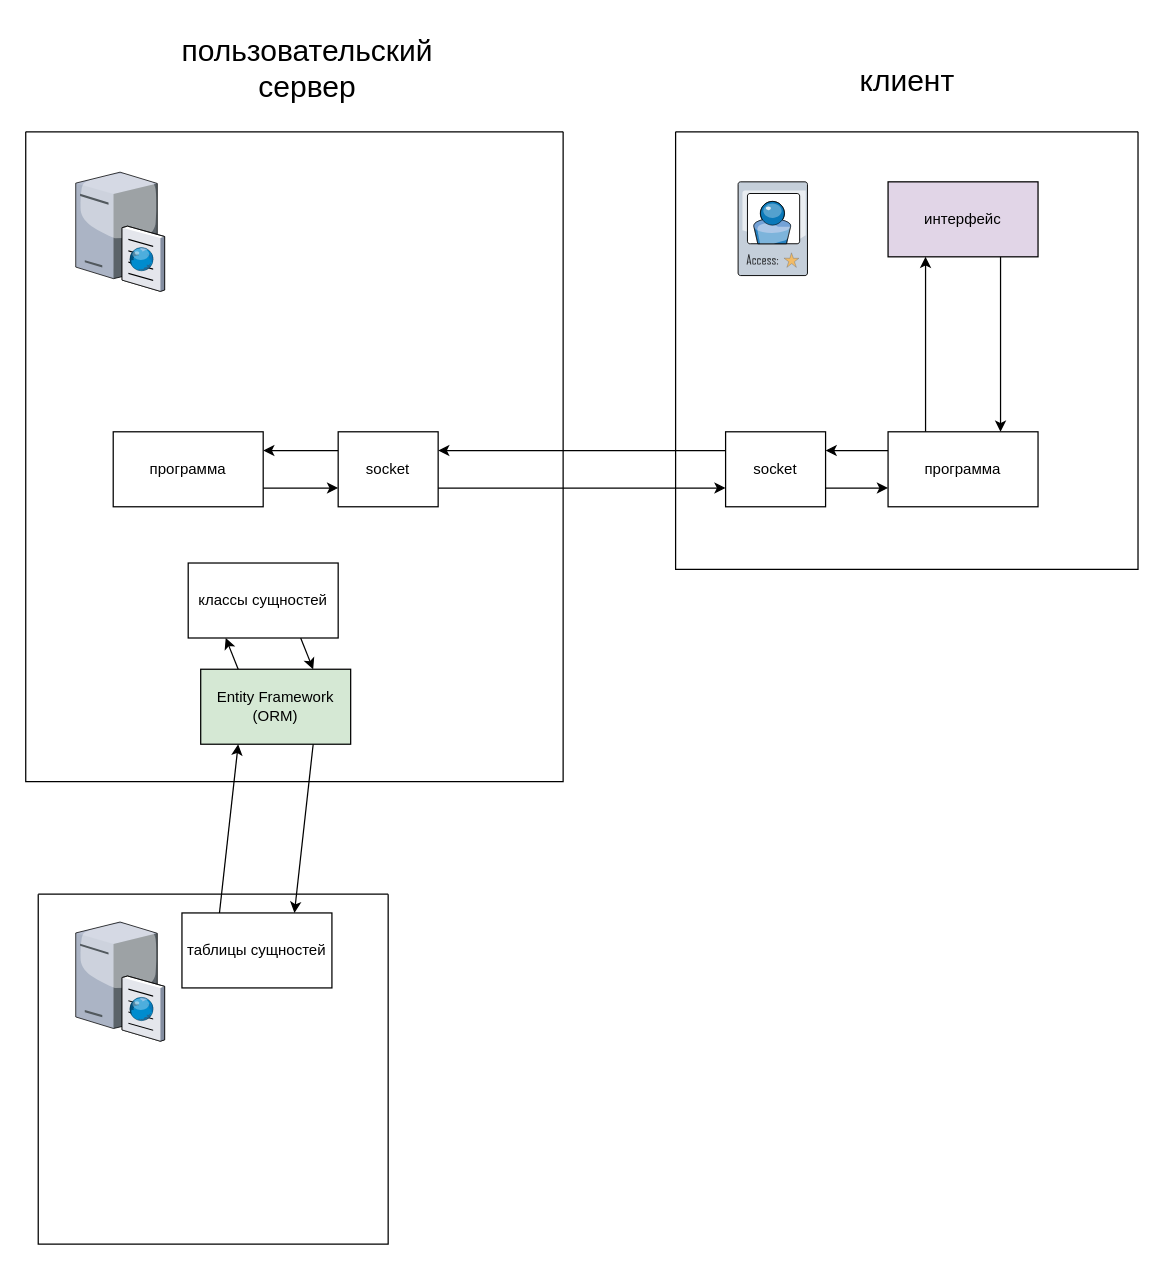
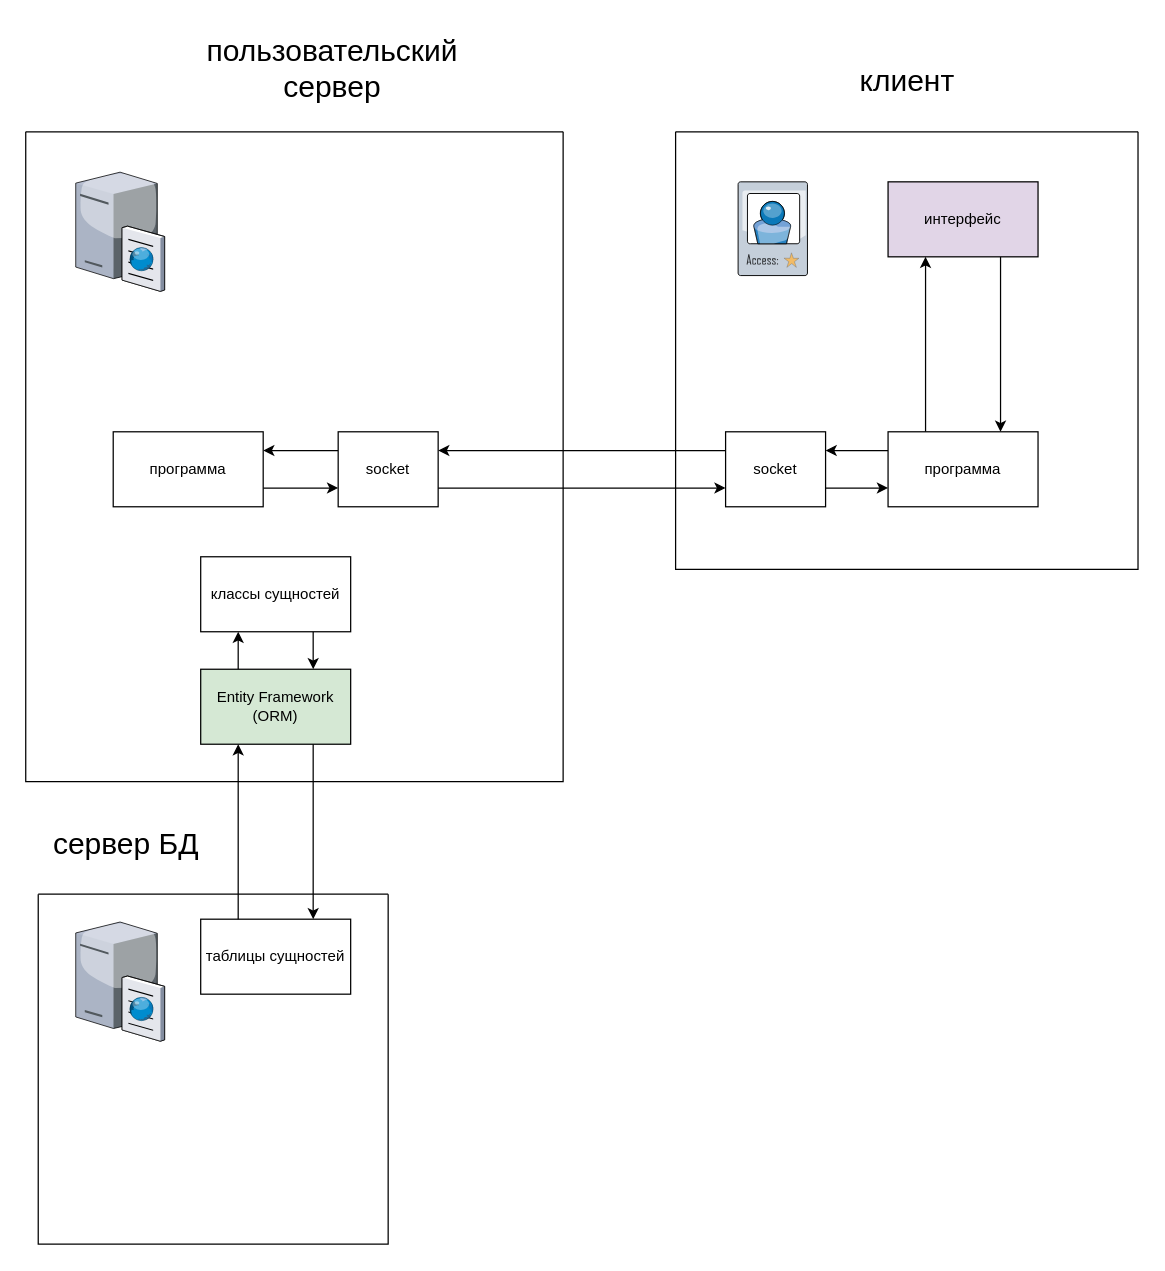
  <mxCell id="0" />
  <mxCell id="1" parent="0" />
  <mxCell id="2" value="" style="verticalLabelPosition=bottom;sketch=0;aspect=fixed;html=1;verticalAlign=top;strokeColor=none;align=center;outlineConnect=0;shape=mxgraph.citrix.access_card;" vertex="1" parent="1"><mxGeometry x="590" y="145" width="55.5" height="75" as="geometry" /></mxCell>
  <mxCell id="3" value="" style="swimlane;startSize=0;" vertex="1" parent="1"><mxGeometry x="540" y="105" width="370" height="350" as="geometry" /></mxCell>
  <mxCell id="4" style="edgeStyle=none;rounded=0;orthogonalLoop=1;jettySize=auto;html=1;exitX=0.75;exitY=1;exitDx=0;exitDy=0;entryX=0.75;entryY=0;entryDx=0;entryDy=0;" edge="1" parent="3" source="5" target="8"><mxGeometry relative="1" as="geometry" /></mxCell>
  <mxCell id="5" value="интерфейс" style="rounded=0;whiteSpace=wrap;html=1;fillColor=#e1d5e7;" vertex="1" parent="3"><mxGeometry x="170" y="40" width="120" height="60" as="geometry" /></mxCell>
  <mxCell id="6" style="edgeStyle=none;rounded=0;orthogonalLoop=1;jettySize=auto;html=1;exitX=0.25;exitY=0;exitDx=0;exitDy=0;entryX=0.25;entryY=1;entryDx=0;entryDy=0;" edge="1" parent="3" source="8" target="5"><mxGeometry relative="1" as="geometry" /></mxCell>
  <mxCell id="7" style="edgeStyle=none;rounded=0;orthogonalLoop=1;jettySize=auto;html=1;exitX=0;exitY=0.25;exitDx=0;exitDy=0;entryX=1;entryY=0.25;entryDx=0;entryDy=0;" edge="1" parent="3" source="8" target="10"><mxGeometry relative="1" as="geometry" /></mxCell>
  <mxCell id="8" value="программа" style="rounded=0;whiteSpace=wrap;html=1;" vertex="1" parent="3"><mxGeometry x="170" y="240" width="120" height="60" as="geometry" /></mxCell>
  <mxCell id="9" style="edgeStyle=none;rounded=0;orthogonalLoop=1;jettySize=auto;html=1;exitX=1;exitY=0.75;exitDx=0;exitDy=0;entryX=0;entryY=0.75;entryDx=0;entryDy=0;" edge="1" parent="3" source="10" target="8"><mxGeometry relative="1" as="geometry" /></mxCell>
  <mxCell id="10" value="socket" style="rounded=0;whiteSpace=wrap;html=1;" vertex="1" parent="3"><mxGeometry x="40" y="240" width="80" height="60" as="geometry" /></mxCell>
  <mxCell id="11" value="" style="swimlane;startSize=0;" vertex="1" parent="1"><mxGeometry x="20" y="105" width="430" height="520" as="geometry" /></mxCell>
  <mxCell id="12" style="edgeStyle=none;rounded=0;orthogonalLoop=1;jettySize=auto;html=1;exitX=0;exitY=0.25;exitDx=0;exitDy=0;entryX=1;entryY=0.25;entryDx=0;entryDy=0;" edge="1" parent="11" source="13" target="16"><mxGeometry relative="1" as="geometry" /></mxCell>
  <mxCell id="13" value="socket" style="rounded=0;whiteSpace=wrap;html=1;" vertex="1" parent="11"><mxGeometry x="250" y="240" width="80" height="60" as="geometry" /></mxCell>
  <mxCell id="14" value="" style="verticalLabelPosition=bottom;sketch=0;aspect=fixed;html=1;verticalAlign=top;strokeColor=none;align=center;outlineConnect=0;shape=mxgraph.citrix.cache_server;" vertex="1" parent="11"><mxGeometry x="40" y="30" width="71" height="97.5" as="geometry" /></mxCell>
  <mxCell id="15" style="edgeStyle=none;rounded=0;orthogonalLoop=1;jettySize=auto;html=1;exitX=1;exitY=0.75;exitDx=0;exitDy=0;entryX=0;entryY=0.75;entryDx=0;entryDy=0;" edge="1" parent="11" source="16" target="13"><mxGeometry relative="1" as="geometry" /></mxCell>
  <mxCell id="16" value="программа" style="rounded=0;whiteSpace=wrap;html=1;" vertex="1" parent="11"><mxGeometry x="70" y="240" width="120" height="60" as="geometry" /></mxCell>
  <mxCell id="17" style="edgeStyle=none;rounded=0;orthogonalLoop=1;jettySize=auto;html=1;exitX=0.75;exitY=1;exitDx=0;exitDy=0;entryX=0.75;entryY=0;entryDx=0;entryDy=0;" edge="1" parent="11" source="18" target="21"><mxGeometry relative="1" as="geometry" /></mxCell>
- <mxCell id="18" value="классы сущностей" style="rounded=0;whiteSpace=wrap;html=1;" vertex="1" parent="11"><mxGeometry x="130" y="345" width="120" height="60" as="geometry" /></mxCell>
+ <mxCell id="18" value="классы сущностей" style="rounded=0;whiteSpace=wrap;html=1;" vertex="1" parent="11"><mxGeometry x="140" y="340" width="120" height="60" as="geometry" /></mxCell>
  <mxCell id="19" style="edgeStyle=none;rounded=0;orthogonalLoop=1;jettySize=auto;html=1;exitX=0.25;exitY=1;exitDx=0;exitDy=0;entryX=0.25;entryY=1;entryDx=0;entryDy=0;" edge="1" parent="11"><mxGeometry relative="1" as="geometry"><mxPoint x="40.0" y="500" as="sourcePoint" /><mxPoint x="40.0" y="500" as="targetPoint" /></mxGeometry></mxCell>
  <mxCell id="20" style="edgeStyle=none;rounded=0;orthogonalLoop=1;jettySize=auto;html=1;exitX=0.25;exitY=0;exitDx=0;exitDy=0;entryX=0.25;entryY=1;entryDx=0;entryDy=0;" edge="1" parent="11" source="21" target="18"><mxGeometry relative="1" as="geometry" /></mxCell>
  <mxCell id="21" value="&lt;div&gt;Entity Framework&lt;/div&gt;&lt;div&gt;(ORM)&lt;br&gt;&lt;/div&gt;" style="rounded=0;whiteSpace=wrap;html=1;fillColor=#d5e8d4;" vertex="1" parent="11"><mxGeometry x="140" y="430" width="120" height="60" as="geometry" /></mxCell>
  <mxCell id="22" style="edgeStyle=none;rounded=0;orthogonalLoop=1;jettySize=auto;html=1;exitX=0;exitY=0.25;exitDx=0;exitDy=0;entryX=1;entryY=0.25;entryDx=0;entryDy=0;" edge="1" parent="1" source="10" target="13"><mxGeometry relative="1" as="geometry" /></mxCell>
  <mxCell id="23" style="edgeStyle=none;rounded=0;orthogonalLoop=1;jettySize=auto;html=1;exitX=1;exitY=0.75;exitDx=0;exitDy=0;entryX=0;entryY=0.75;entryDx=0;entryDy=0;" edge="1" parent="1" source="13" target="10"><mxGeometry relative="1" as="geometry" /></mxCell>
  <mxCell id="24" value="&lt;font style=&quot;font-size: 24px;&quot;&gt;клиент&lt;/font&gt;" style="text;html=1;align=center;verticalAlign=middle;resizable=0;points=[];autosize=1;strokeColor=none;fillColor=none;" vertex="1" parent="1"><mxGeometry x="675" y="45" width="100" height="40" as="geometry" /></mxCell>
- <mxCell id="25" value="&lt;div&gt;&lt;font style=&quot;font-size: 24px;&quot;&gt;пользовательский&lt;/font&gt;&lt;/div&gt;&lt;div&gt;&lt;font style=&quot;font-size: 24px;&quot;&gt;сервер&lt;/font&gt;&lt;br&gt;&lt;/div&gt;" style="text;html=1;align=center;verticalAlign=middle;resizable=0;points=[];autosize=1;strokeColor=none;fillColor=none;" vertex="1" parent="1"><mxGeometry x="135" y="20" width="220" height="70" as="geometry" /></mxCell>
+ <mxCell id="25" value="&lt;div&gt;&lt;font style=&quot;font-size: 24px;&quot;&gt;пользовательский&lt;/font&gt;&lt;/div&gt;&lt;div&gt;&lt;font style=&quot;font-size: 24px;&quot;&gt;сервер&lt;/font&gt;&lt;br&gt;&lt;/div&gt;" style="text;html=1;align=center;verticalAlign=middle;resizable=0;points=[];autosize=1;strokeColor=none;fillColor=none;" vertex="1" parent="1"><mxGeometry x="155" y="20" width="220" height="70" as="geometry" /></mxCell>
+ <mxCell id="26" value="&lt;div&gt;&lt;font style=&quot;font-size: 24px;&quot;&gt;сервер БД&lt;/font&gt;&lt;br&gt;&lt;/div&gt;" style="text;html=1;align=center;verticalAlign=middle;resizable=0;points=[];autosize=1;strokeColor=none;fillColor=none;" vertex="1" parent="1"><mxGeometry x="30" y="655" width="140" height="40" as="geometry" /></mxCell>
  <mxCell id="27" value="" style="swimlane;startSize=0;" vertex="1" parent="1"><mxGeometry x="30" y="715" width="280" height="280" as="geometry" /></mxCell>
  <mxCell id="28" value="" style="verticalLabelPosition=bottom;sketch=0;aspect=fixed;html=1;verticalAlign=top;strokeColor=none;align=center;outlineConnect=0;shape=mxgraph.citrix.cache_server;" vertex="1" parent="27"><mxGeometry x="30" y="20" width="71" height="97.5" as="geometry" /></mxCell>
- <mxCell id="29" value="таблицы сущностей" style="rounded=0;whiteSpace=wrap;html=1;" vertex="1" parent="27"><mxGeometry x="115" y="15" width="120" height="60" as="geometry" /></mxCell>
+ <mxCell id="29" value="таблицы сущностей" style="rounded=0;whiteSpace=wrap;html=1;" vertex="1" parent="27"><mxGeometry x="130" y="20" width="120" height="60" as="geometry" /></mxCell>
  <mxCell id="30" style="edgeStyle=none;rounded=0;orthogonalLoop=1;jettySize=auto;html=1;exitX=0.75;exitY=1;exitDx=0;exitDy=0;entryX=0.75;entryY=0;entryDx=0;entryDy=0;" edge="1" parent="1" source="21" target="29"><mxGeometry relative="1" as="geometry" /></mxCell>
  <mxCell id="31" style="edgeStyle=none;rounded=0;orthogonalLoop=1;jettySize=auto;html=1;exitX=0.25;exitY=0;exitDx=0;exitDy=0;entryX=0.25;entryY=1;entryDx=0;entryDy=0;" edge="1" parent="1" source="29" target="21"><mxGeometry relative="1" as="geometry" /></mxCell>
